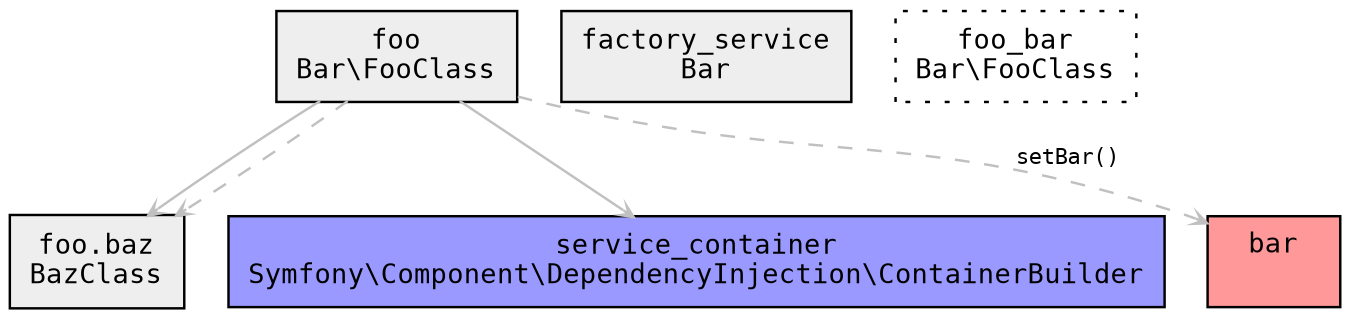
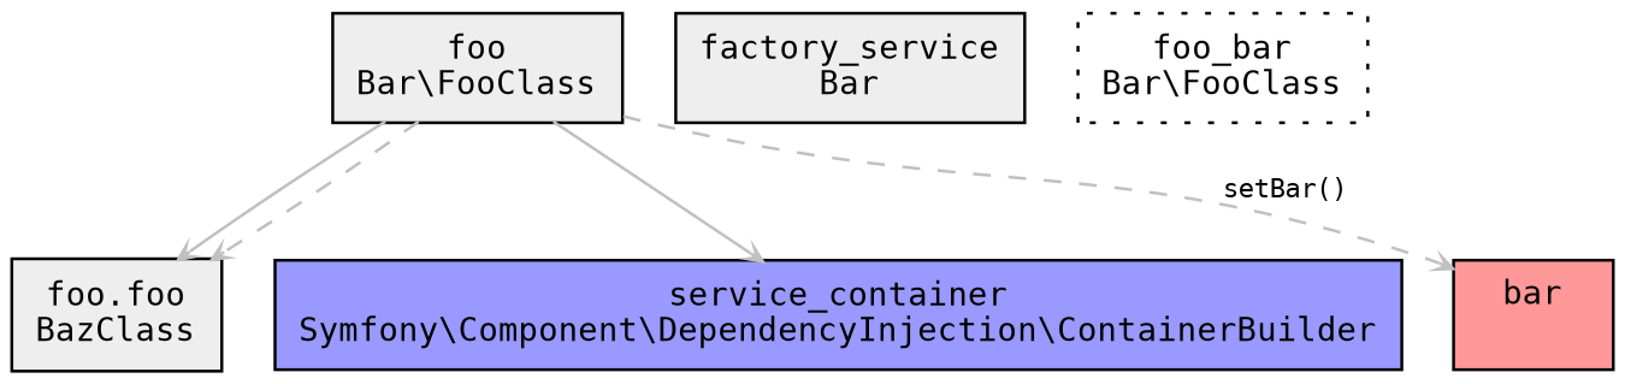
  digraph {
    fontname="DejaVu Sans Mono"
    node [fillcolor="#eeeeee" fontname="DejaVu Sans Mono" fontsize=11 shape=record style=filled]
    edge [arrowhead=open arrowsize=0.5 color=grey fontname="DejaVu Sans Mono" fontsize=9 style=filled]
    n1 [label="foo\nBar\\FooClass\n"]
-   n2 [label="foo.baz\nBazClass\n"]
+   n2 [label="foo.foo\nBazClass\n"]
    n3 [fillcolor="#9999ff" label="service_container\nSymfony\\Component\\DependencyInjection\\ContainerBuilder\n"]
    n4 [fillcolor="#ff9999" label="bar\n\n"]
    n5 [label="factory_service\nBar\n"]
    n6 [label="foo_bar\nBar\\FooClass\n" style=dotted]
    n1 -> n2
    n1 -> n2 [style=dashed]
    n1 -> n3
    n1 -> n4 [label="setBar()" style=dashed]
  }
